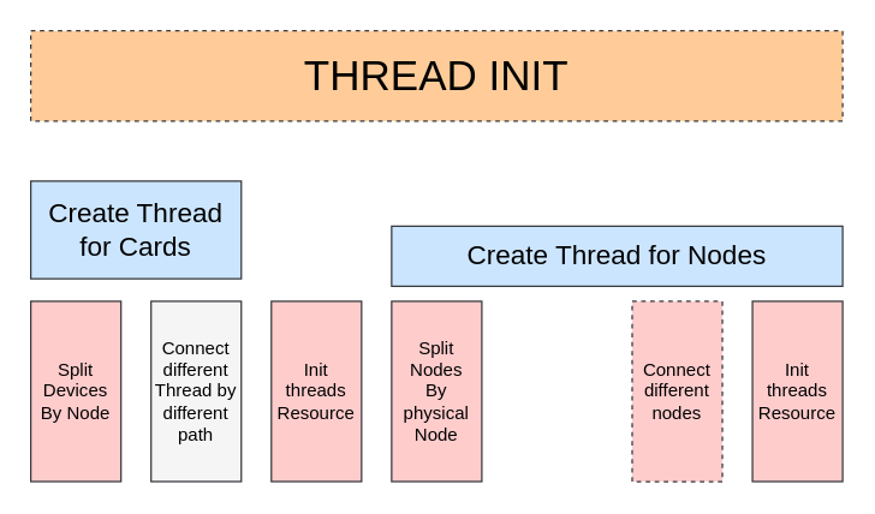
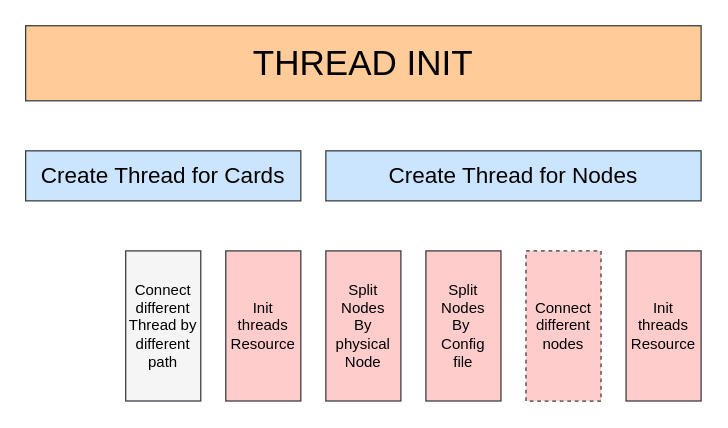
  <mxCell id="0" />
  <mxCell id="1" parent="0" />
- <mxCell id="2" value="&lt;font style=&quot;font-size: 28px;&quot;&gt;THREAD INIT&lt;/font&gt;" style="rounded=0;whiteSpace=wrap;html=1;fillColor=#ffcc99;strokeColor=#36393d;dashed=1;" vertex="1" parent="1"><mxGeometry x="20" y="20" width="540" height="60" as="geometry" /></mxCell>
- <mxCell id="3" value="&lt;font style=&quot;font-size: 18px;&quot;&gt;Create Thread for Cards&lt;/font&gt;" style="rounded=0;whiteSpace=wrap;html=1;fillColor=#cce5ff;strokeColor=#36393d;" vertex="1" parent="1"><mxGeometry x="20" y="120" width="140" height="65" as="geometry" /></mxCell>
- <mxCell id="4" value="&lt;font style=&quot;font-size: 18px;&quot;&gt;Create Thread for Nodes&lt;/font&gt;" style="rounded=0;whiteSpace=wrap;html=1;fillColor=#cce5ff;strokeColor=#36393d;" vertex="1" parent="1"><mxGeometry x="260" y="150" width="300" height="40" as="geometry" /></mxCell>
+ <mxCell id="2" value="&lt;font style=&quot;font-size: 28px;&quot;&gt;THREAD INIT&lt;/font&gt;" style="rounded=0;whiteSpace=wrap;html=1;fillColor=#ffcc99;strokeColor=#36393d;" vertex="1" parent="1"><mxGeometry x="20" y="20" width="540" height="60" as="geometry" /></mxCell>
+ <mxCell id="3" value="&lt;font style=&quot;font-size: 18px;&quot;&gt;Create Thread for Cards&lt;/font&gt;" style="rounded=0;whiteSpace=wrap;html=1;fillColor=#cce5ff;strokeColor=#36393d;" vertex="1" parent="1"><mxGeometry x="20" y="120" width="220" height="40" as="geometry" /></mxCell>
+ <mxCell id="4" value="&lt;font style=&quot;font-size: 18px;&quot;&gt;Create Thread for Nodes&lt;/font&gt;" style="rounded=0;whiteSpace=wrap;html=1;fillColor=#cce5ff;strokeColor=#36393d;" vertex="1" parent="1"><mxGeometry x="260" y="120" width="300" height="40" as="geometry" /></mxCell>
  <mxCell id="5" value="Split Nodes&lt;br&gt;By physical Node" style="rounded=0;whiteSpace=wrap;html=1;fillColor=#ffcccc;strokeColor=#36393d;" vertex="1" parent="1"><mxGeometry x="260" y="200" width="60" height="120" as="geometry" /></mxCell>
- <mxCell id="7" value="Split&lt;br&gt;Devices&lt;br&gt;By Node" style="rounded=0;whiteSpace=wrap;html=1;fillColor=#ffcccc;strokeColor=#36393d;" vertex="1" parent="1"><mxGeometry x="20" y="200" width="60" height="120" as="geometry" /></mxCell>
+ <mxCell id="6" value="Split Nodes&lt;br&gt;By&amp;nbsp;&lt;br&gt;Config&lt;br&gt;file" style="rounded=0;whiteSpace=wrap;html=1;fillColor=#ffcccc;strokeColor=#36393d;" vertex="1" parent="1"><mxGeometry x="340" y="200" width="60" height="120" as="geometry" /></mxCell>
  <mxCell id="8" value="Connect&lt;br&gt;different&lt;br&gt;nodes" style="rounded=0;whiteSpace=wrap;html=1;fillColor=#ffcccc;strokeColor=#36393d;dashed=1;" vertex="1" parent="1"><mxGeometry x="420" y="200" width="60" height="120" as="geometry" /></mxCell>
  <mxCell id="9" value="Connect different&lt;br&gt;Thread by different path" style="rounded=0;whiteSpace=wrap;html=1;fillColor=#f5f5f5;strokeColor=#36393d;" vertex="1" parent="1"><mxGeometry x="100" y="200" width="60" height="120" as="geometry" /></mxCell>
  <mxCell id="10" value="Init&lt;br&gt;threads&lt;br&gt;Resource" style="rounded=0;whiteSpace=wrap;html=1;fillColor=#ffcccc;strokeColor=#36393d;" vertex="1" parent="1"><mxGeometry x="180" y="200" width="60" height="120" as="geometry" /></mxCell>
  <mxCell id="11" value="Init&lt;br&gt;threads&lt;br&gt;Resource" style="rounded=0;whiteSpace=wrap;html=1;fillColor=#ffcccc;strokeColor=#36393d;" vertex="1" parent="1"><mxGeometry x="500" y="200" width="60" height="120" as="geometry" /></mxCell>
